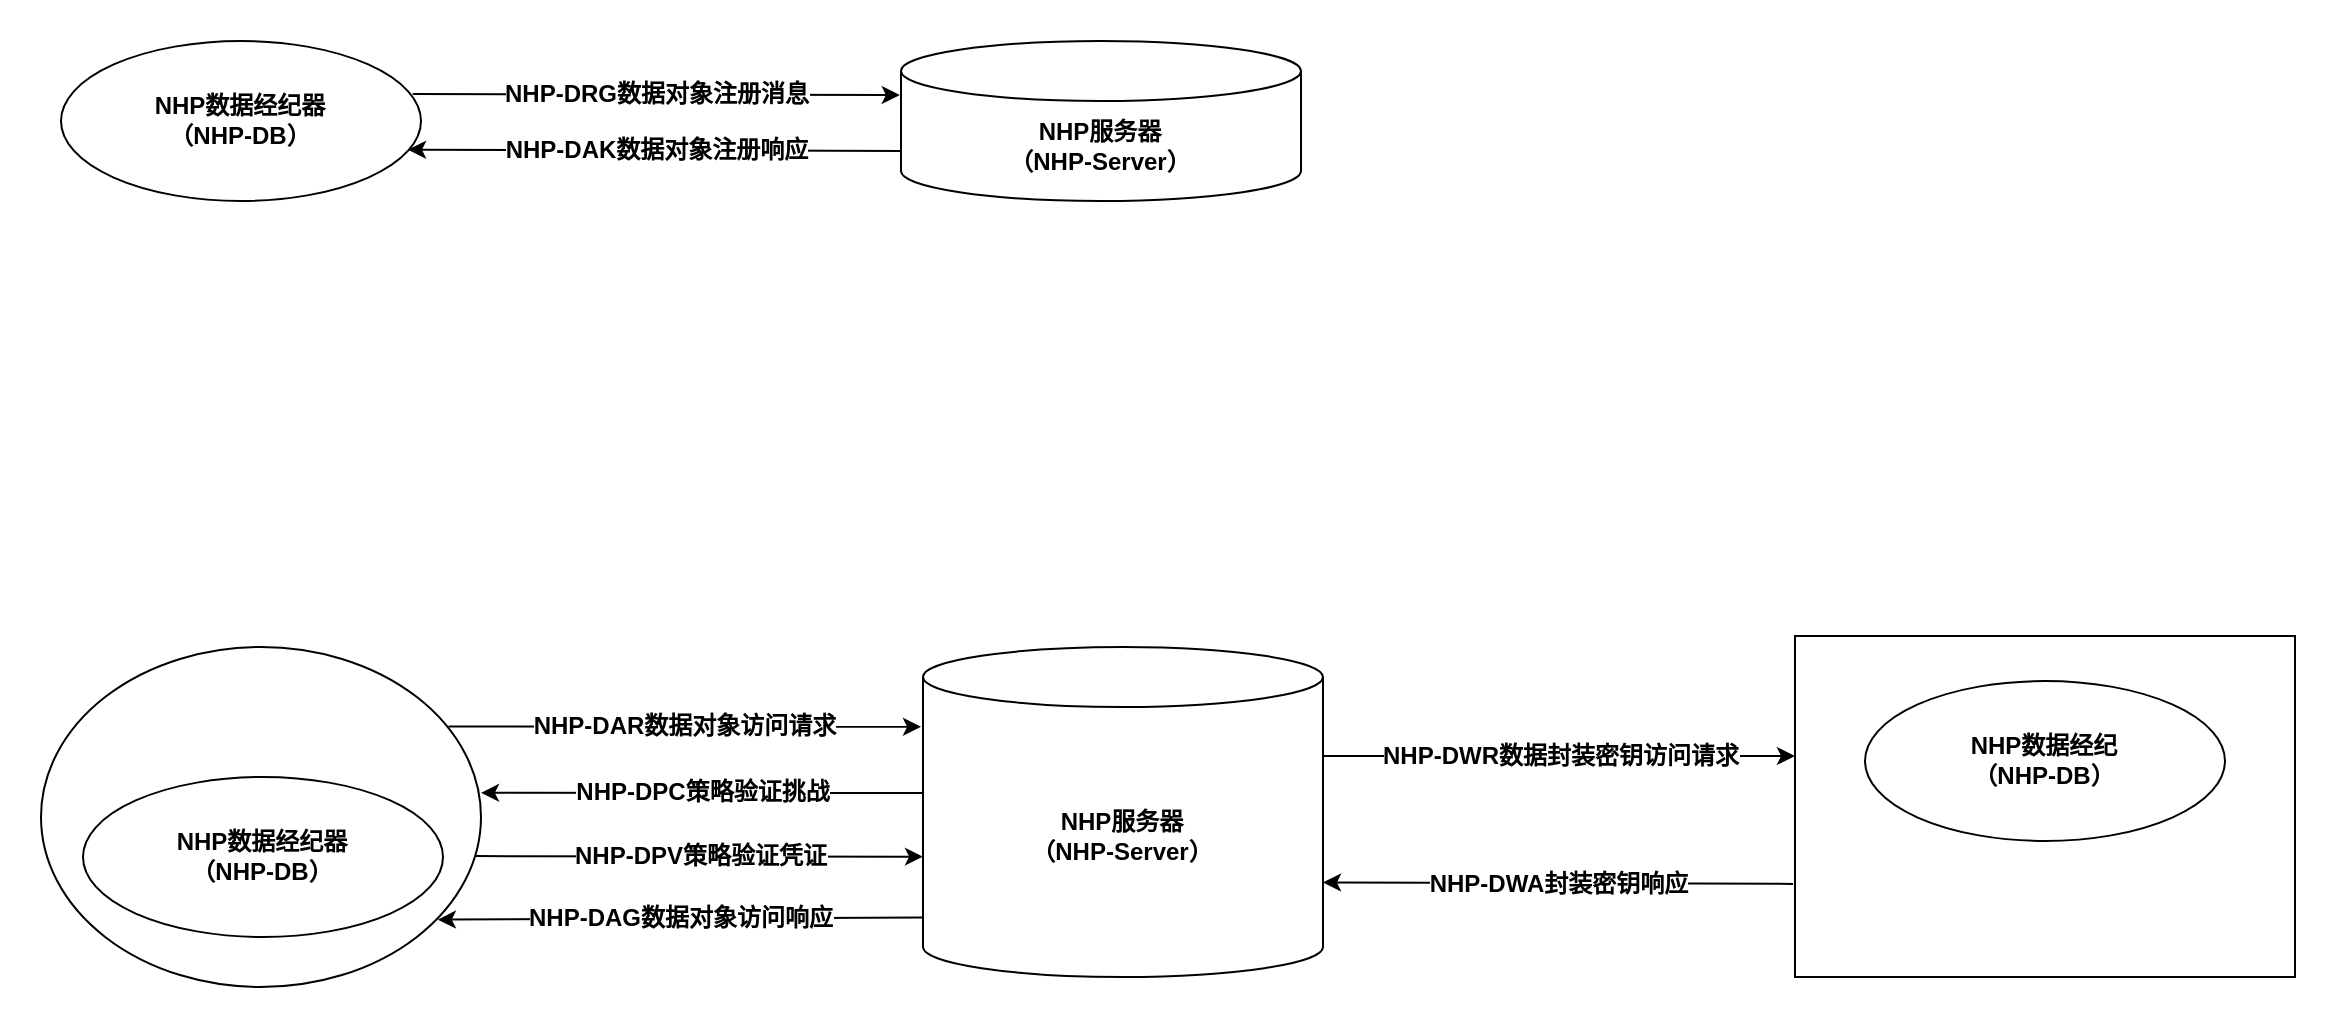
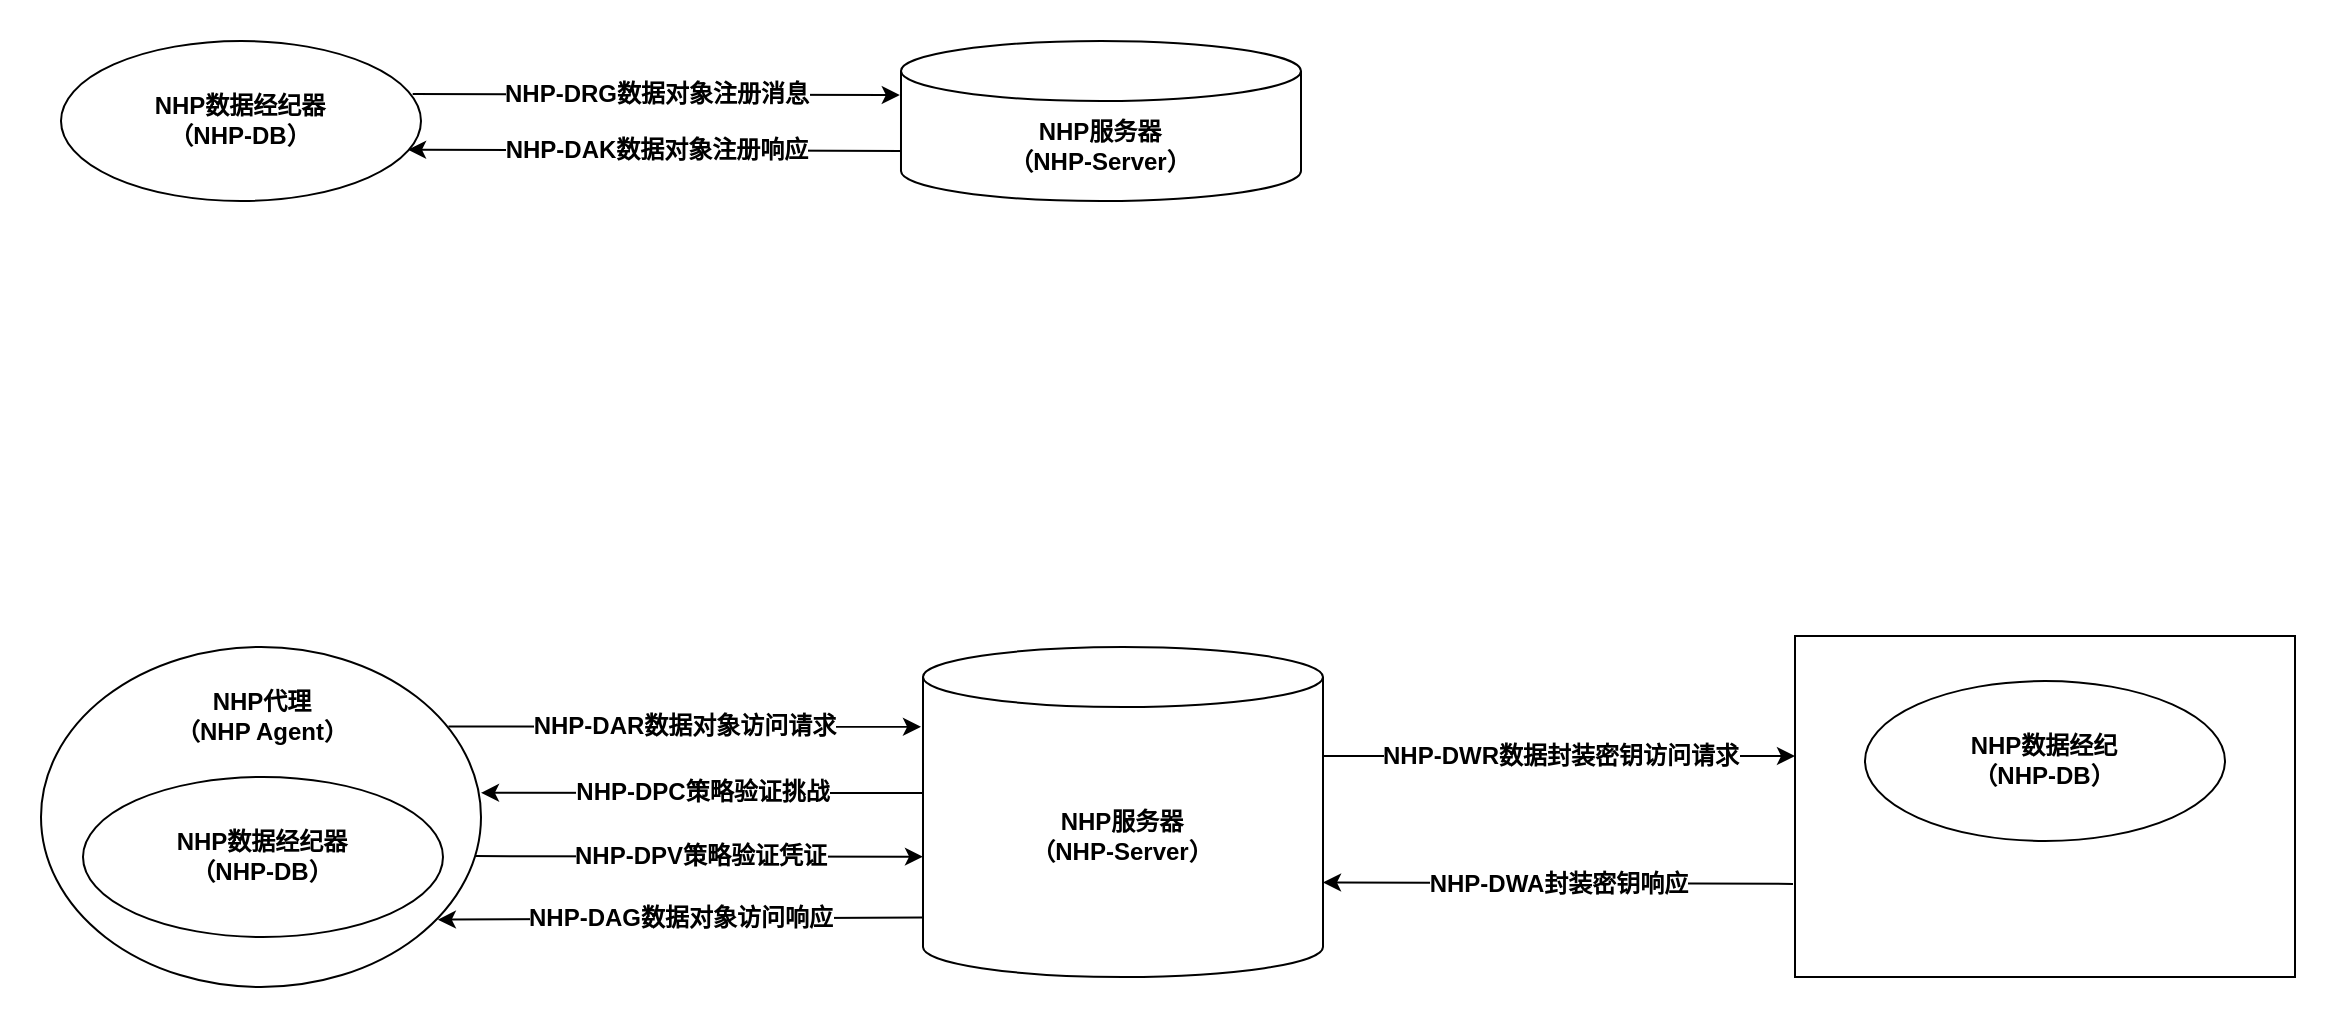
  <mxCell id="0" />
  <mxCell id="1" parent="0" />
  <mxCell id="2" value="" style="rounded=0;whiteSpace=wrap;html=1;strokeWidth=1;fillColor=none;align=center;" vertex="1" parent="1"><mxGeometry x="897" y="317.5" width="250" height="170.5" as="geometry" /></mxCell>
  <mxCell id="3" value="&lt;b&gt;NHP服务器&lt;/b&gt;&lt;div&gt;&lt;b&gt;（NHP-Server）&lt;/b&gt;&lt;/div&gt;" style="shape=cylinder3;whiteSpace=wrap;html=1;boundedLbl=1;backgroundOutline=1;size=15;fillColor=none;" parent="1" vertex="1"><mxGeometry x="450" y="20" width="200" height="80" as="geometry" /></mxCell>
  <mxCell id="4" value="&lt;b&gt;NHP数据经纪器&lt;/b&gt;&lt;div&gt;&lt;b&gt;（NHP-DB）&lt;/b&gt;&lt;/div&gt;" style="ellipse;whiteSpace=wrap;html=1;fillColor=none;" parent="1" vertex="1"><mxGeometry x="30" y="20" width="180" height="80" as="geometry" /></mxCell>
  <mxCell id="5" value="" style="endArrow=classic;html=1;rounded=0;exitX=0.977;exitY=0.332;exitDx=0;exitDy=0;entryX=-0.003;entryY=0.263;entryDx=0;entryDy=0;entryPerimeter=0;exitPerimeter=0;" parent="1" source="4" edge="1"><mxGeometry relative="1" as="geometry"><mxPoint x="200.64" y="46.4" as="sourcePoint" /><mxPoint x="449.4" y="47.04" as="targetPoint" /></mxGeometry></mxCell>
  <mxCell id="6" value="&lt;b&gt;&lt;font style=&quot;font-size: 12px;&quot;&gt;NHP-DRG数据对象注册消息&lt;/font&gt;&lt;/b&gt;" style="edgeLabel;resizable=0;html=1;;align=center;verticalAlign=middle;" parent="5" connectable="0" vertex="1"><mxGeometry relative="1" as="geometry" /></mxCell>
  <mxCell id="7" value="" style="endArrow=classic;html=1;rounded=0;entryX=0.964;entryY=0.679;entryDx=0;entryDy=0;entryPerimeter=0;exitX=0;exitY=0.625;exitDx=0;exitDy=0;exitPerimeter=0;" parent="1" target="4" edge="1"><mxGeometry relative="1" as="geometry"><mxPoint x="450" y="75" as="sourcePoint" /><mxPoint x="210" y="75" as="targetPoint" /></mxGeometry></mxCell>
  <mxCell id="8" value="&lt;font style=&quot;font-size: 12px;&quot;&gt;&lt;b&gt;NHP-DAK数据对象注册响应&lt;/b&gt;&lt;/font&gt;" style="edgeLabel;resizable=0;html=1;;align=center;verticalAlign=middle;" parent="7" connectable="0" vertex="1"><mxGeometry relative="1" as="geometry" /></mxCell>
  <mxCell id="9" value="" style="ellipse;whiteSpace=wrap;html=1;fillColor=none;" parent="1" vertex="1"><mxGeometry x="20" y="323" width="220" height="170" as="geometry" /></mxCell>
  <mxCell id="10" value="&lt;b&gt;NHP服务器&lt;/b&gt;&lt;div&gt;&lt;b&gt;（NHP-Server）&lt;/b&gt;&lt;/div&gt;" style="shape=cylinder3;whiteSpace=wrap;html=1;boundedLbl=1;backgroundOutline=1;size=15;fillColor=none;" parent="1" vertex="1"><mxGeometry x="461" y="323" width="200" height="165" as="geometry" /></mxCell>
  <mxCell id="11" value="&lt;b&gt;NHP数据经纪器&lt;/b&gt;&lt;div&gt;&lt;b&gt;（NHP-DB）&lt;/b&gt;&lt;/div&gt;" style="ellipse;whiteSpace=wrap;html=1;fillColor=none;" parent="1" vertex="1"><mxGeometry x="41" y="388" width="180" height="80" as="geometry" /></mxCell>
  <mxCell id="12" value="" style="endArrow=classic;html=1;rounded=0;entryX=-0.005;entryY=0.242;entryDx=0;entryDy=0;entryPerimeter=0;exitX=0.926;exitY=0.234;exitDx=0;exitDy=0;exitPerimeter=0;" parent="1" source="9" target="10" edge="1"><mxGeometry relative="1" as="geometry"><mxPoint x="230" y="363" as="sourcePoint" /><mxPoint x="460" y="363" as="targetPoint" /></mxGeometry></mxCell>
  <mxCell id="13" value="&lt;b&gt;&lt;font style=&quot;font-size: 12px;&quot;&gt;NHP-DAR数据对象访问请求&lt;/font&gt;&lt;/b&gt;" style="edgeLabel;resizable=0;html=1;;align=center;verticalAlign=middle;" parent="12" connectable="0" vertex="1"><mxGeometry relative="1" as="geometry" /></mxCell>
  <mxCell id="14" value="" style="endArrow=classic;html=1;rounded=0;exitX=-0.001;exitY=0.723;exitDx=0;exitDy=0;exitPerimeter=0;entryX=0.902;entryY=0.802;entryDx=0;entryDy=0;entryPerimeter=0;" parent="1" target="9" edge="1"><mxGeometry relative="1" as="geometry"><mxPoint x="460.8" y="458.295" as="sourcePoint" /><mxPoint x="230" y="459" as="targetPoint" /></mxGeometry></mxCell>
  <mxCell id="15" value="&lt;font style=&quot;font-size: 12px;&quot;&gt;&lt;b&gt;NHP-DAG数据对象访问响应&lt;/b&gt;&lt;/font&gt;" style="edgeLabel;resizable=0;html=1;;align=center;verticalAlign=middle;" parent="14" connectable="0" vertex="1"><mxGeometry relative="1" as="geometry" /></mxCell>
+ <mxCell id="16" value="&lt;b&gt;NHP代理&lt;/b&gt;&lt;div&gt;&lt;b&gt;（NHP Agent）&lt;/b&gt;&lt;/div&gt;" style="text;html=1;align=center;verticalAlign=middle;whiteSpace=wrap;rounded=0;" parent="1" vertex="1"><mxGeometry x="86" y="343" width="90" height="30" as="geometry" /></mxCell>
  <mxCell id="17" value="" style="endArrow=classic;html=1;rounded=0;entryX=-0.005;entryY=0.242;entryDx=0;entryDy=0;entryPerimeter=0;exitX=0.988;exitY=0.615;exitDx=0;exitDy=0;exitPerimeter=0;" parent="1" source="9" edge="1"><mxGeometry relative="1" as="geometry"><mxPoint x="225" y="427.83" as="sourcePoint" /><mxPoint x="461" y="427.83" as="targetPoint" /></mxGeometry></mxCell>
  <mxCell id="18" value="&lt;b&gt;&lt;font style=&quot;font-size: 12px;&quot;&gt;NHP-DPV策略验证凭证&lt;/font&gt;&lt;/b&gt;" style="edgeLabel;resizable=0;html=1;;align=center;verticalAlign=middle;" parent="17" connectable="0" vertex="1"><mxGeometry relative="1" as="geometry" /></mxCell>
  <mxCell id="19" value="" style="endArrow=classic;html=1;rounded=0;exitX=-0.001;exitY=0.723;exitDx=0;exitDy=0;exitPerimeter=0;entryX=1;entryY=0.429;entryDx=0;entryDy=0;entryPerimeter=0;" parent="1" target="9" edge="1"><mxGeometry relative="1" as="geometry"><mxPoint x="461" y="395.995" as="sourcePoint" /><mxPoint x="240" y="396" as="targetPoint" /></mxGeometry></mxCell>
  <mxCell id="20" value="&lt;font style=&quot;font-size: 12px;&quot;&gt;&lt;b&gt;NHP-DPC策略验证挑战&lt;/b&gt;&lt;/font&gt;" style="edgeLabel;resizable=0;html=1;;align=center;verticalAlign=middle;" parent="19" connectable="0" vertex="1"><mxGeometry relative="1" as="geometry" /></mxCell>
  <mxCell id="21" value="&lt;b&gt;NHP数据经纪&lt;/b&gt;&lt;div&gt;&lt;b&gt;（NHP-DB）&lt;/b&gt;&lt;/div&gt;" style="ellipse;whiteSpace=wrap;html=1;fillColor=none;" vertex="1" parent="1"><mxGeometry x="932" y="340" width="180" height="80" as="geometry" /></mxCell>
  <mxCell id="22" value="" style="endArrow=classic;html=1;rounded=0;entryX=-0.005;entryY=0.242;entryDx=0;entryDy=0;entryPerimeter=0;exitX=0.926;exitY=0.234;exitDx=0;exitDy=0;exitPerimeter=0;" edge="1" parent="1"><mxGeometry relative="1" as="geometry"><mxPoint x="661" y="377.5" as="sourcePoint" /><mxPoint x="897" y="377.5" as="targetPoint" /></mxGeometry></mxCell>
  <mxCell id="23" value="&lt;b&gt;&lt;font style=&quot;font-size: 12px;&quot;&gt;NHP-DWR数据封装密钥访问请求&lt;/font&gt;&lt;/b&gt;" style="edgeLabel;resizable=0;html=1;;align=center;verticalAlign=middle;" connectable="0" vertex="1" parent="22"><mxGeometry relative="1" as="geometry" /></mxCell>
  <mxCell id="24" value="" style="endArrow=classic;html=1;rounded=0;entryX=0.902;entryY=0.802;entryDx=0;entryDy=0;entryPerimeter=0;exitX=-0.004;exitY=0.727;exitDx=0;exitDy=0;exitPerimeter=0;" edge="1" parent="1" source="2"><mxGeometry relative="1" as="geometry"><mxPoint x="890" y="441" as="sourcePoint" /><mxPoint x="661" y="440.7" as="targetPoint" /></mxGeometry></mxCell>
  <mxCell id="25" value="&lt;font style=&quot;font-size: 12px;&quot;&gt;&lt;b&gt;NHP-DWA封装密钥响应&lt;/b&gt;&lt;/font&gt;" style="edgeLabel;resizable=0;html=1;;align=center;verticalAlign=middle;" connectable="0" vertex="1" parent="24"><mxGeometry relative="1" as="geometry" /></mxCell>
